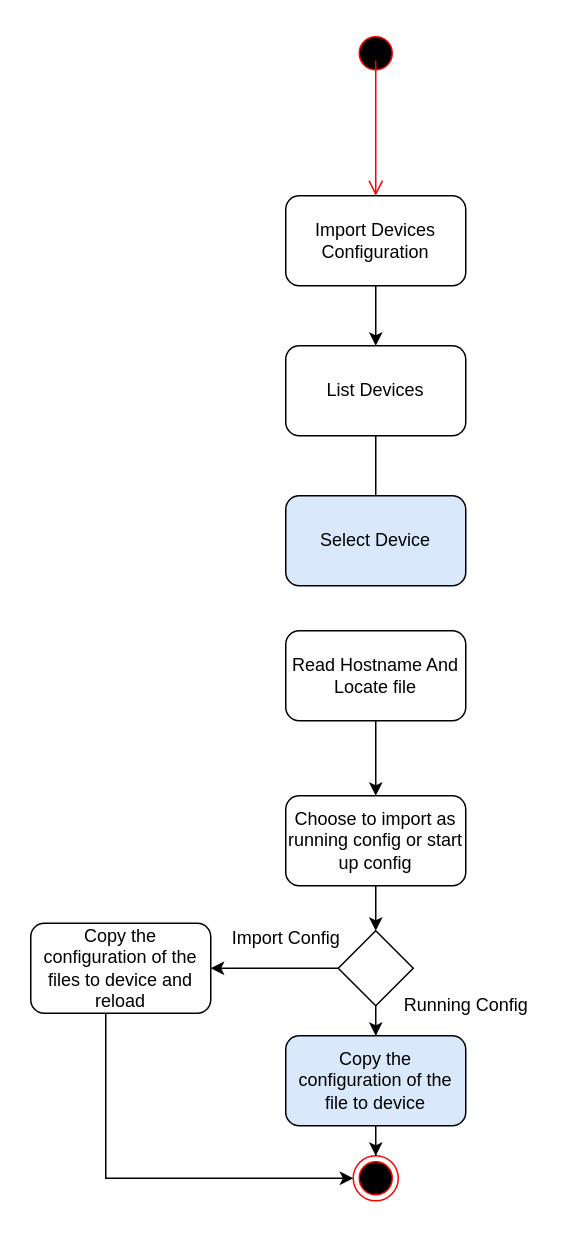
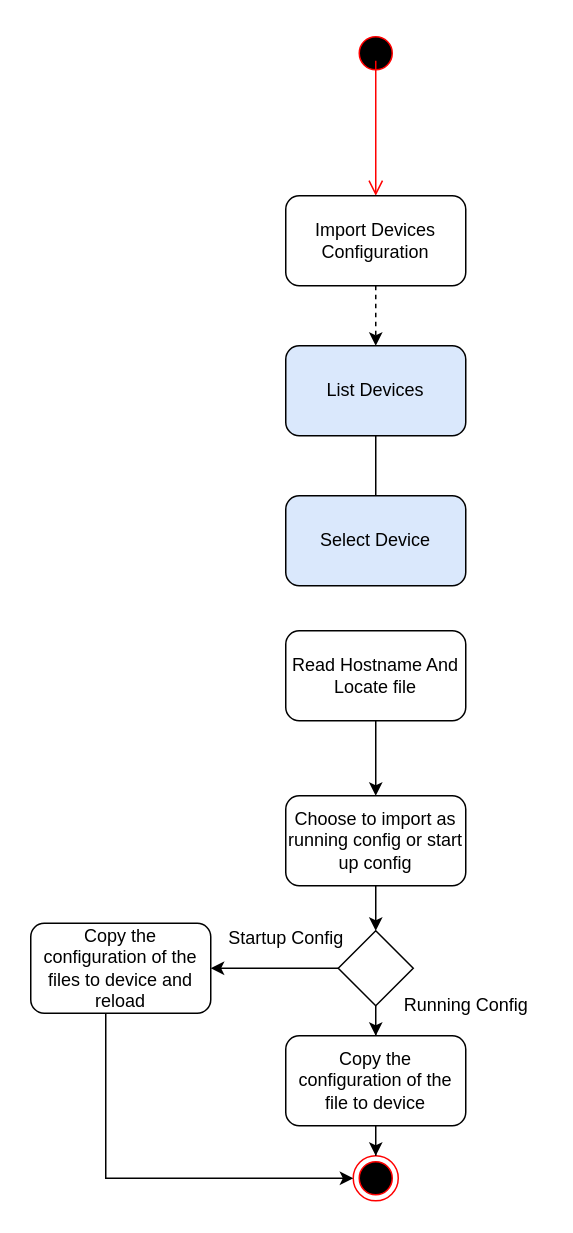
  <mxCell id="0" />
  <mxCell id="1" parent="0" />
  <mxCell id="2" value="" style="ellipse;html=1;shape=startState;fillColor=#000000;strokeColor=#ff0000;" vertex="1" parent="1"><mxGeometry x="235" y="20" width="30" height="30" as="geometry" /></mxCell>
  <mxCell id="3" value="" style="edgeStyle=orthogonalEdgeStyle;html=1;verticalAlign=bottom;endArrow=open;endSize=8;strokeColor=#ff0000;" edge="1" parent="1"><mxGeometry relative="1" as="geometry"><mxPoint x="250" y="130" as="targetPoint" /><mxPoint x="250" y="40" as="sourcePoint" /></mxGeometry></mxCell>
  <mxCell id="4" value="" style="ellipse;html=1;shape=endState;fillColor=#000000;strokeColor=#ff0000;" vertex="1" parent="1"><mxGeometry x="235" y="770" width="30" height="30" as="geometry" /></mxCell>
- <mxCell id="5" style="edgeStyle=orthogonalEdgeStyle;rounded=0;orthogonalLoop=1;jettySize=auto;html=1;entryX=0.5;entryY=0;entryDx=0;entryDy=0;" edge="1" parent="1" source="6" target="8"><mxGeometry relative="1" as="geometry"><mxPoint x="250" y="250" as="targetPoint" /></mxGeometry></mxCell>
+ <mxCell id="5" style="edgeStyle=orthogonalEdgeStyle;rounded=0;orthogonalLoop=1;jettySize=auto;html=1;entryX=0.5;entryY=0;entryDx=0;entryDy=0;dashed=1;" edge="1" parent="1" source="6" target="8"><mxGeometry relative="1" as="geometry"><mxPoint x="250" y="250" as="targetPoint" /></mxGeometry></mxCell>
  <mxCell id="6" value="Import Devices Configuration" style="rounded=1;whiteSpace=wrap;html=1;" vertex="1" parent="1"><mxGeometry x="190" y="130" width="120" height="60" as="geometry" /></mxCell>
  <mxCell id="7" value="" style="edgeStyle=orthogonalEdgeStyle;rounded=0;orthogonalLoop=1;jettySize=auto;html=1;endArrow=none;" edge="1" parent="1" source="8" target="9"><mxGeometry relative="1" as="geometry" /></mxCell>
- <mxCell id="8" value="List Devices" style="rounded=1;whiteSpace=wrap;html=1;" vertex="1" parent="1"><mxGeometry x="190" y="230" width="120" height="60" as="geometry" /></mxCell>
+ <mxCell id="8" value="List Devices" style="rounded=1;whiteSpace=wrap;html=1;fillColor=#dae8fc;" vertex="1" parent="1"><mxGeometry x="190" y="230" width="120" height="60" as="geometry" /></mxCell>
  <mxCell id="9" value="Select Device" style="rounded=1;whiteSpace=wrap;html=1;fillColor=#dae8fc;" vertex="1" parent="1"><mxGeometry x="190" y="330" width="120" height="60" as="geometry" /></mxCell>
  <mxCell id="10" style="edgeStyle=orthogonalEdgeStyle;rounded=0;orthogonalLoop=1;jettySize=auto;html=1;" edge="1" parent="1" source="11"><mxGeometry relative="1" as="geometry"><mxPoint x="250" y="530" as="targetPoint" /></mxGeometry></mxCell>
  <mxCell id="11" value="Read Hostname And Locate file" style="rounded=1;whiteSpace=wrap;html=1;" vertex="1" parent="1"><mxGeometry x="190" y="420" width="120" height="60" as="geometry" /></mxCell>
  <mxCell id="12" style="edgeStyle=orthogonalEdgeStyle;rounded=0;orthogonalLoop=1;jettySize=auto;html=1;entryX=0.5;entryY=0;entryDx=0;entryDy=0;" edge="1" parent="1" source="13" target="16"><mxGeometry relative="1" as="geometry" /></mxCell>
  <mxCell id="13" value="Choose to import as running config or start up config" style="rounded=1;whiteSpace=wrap;html=1;" vertex="1" parent="1"><mxGeometry x="190" y="530" width="120" height="60" as="geometry" /></mxCell>
  <mxCell id="14" style="edgeStyle=orthogonalEdgeStyle;rounded=0;orthogonalLoop=1;jettySize=auto;html=1;entryX=0.5;entryY=0;entryDx=0;entryDy=0;" edge="1" parent="1" source="16" target="20"><mxGeometry relative="1" as="geometry" /></mxCell>
  <mxCell id="15" style="edgeStyle=orthogonalEdgeStyle;rounded=0;orthogonalLoop=1;jettySize=auto;html=1;" edge="1" parent="1" source="16" target="18"><mxGeometry relative="1" as="geometry" /></mxCell>
  <mxCell id="16" value="" style="rhombus;whiteSpace=wrap;html=1;" vertex="1" parent="1"><mxGeometry x="225" y="620" width="50" height="50" as="geometry" /></mxCell>
  <mxCell id="17" style="edgeStyle=orthogonalEdgeStyle;rounded=0;orthogonalLoop=1;jettySize=auto;html=1;entryX=0;entryY=0.5;entryDx=0;entryDy=0;" edge="1" parent="1" source="18" target="4"><mxGeometry relative="1" as="geometry"><Array as="points"><mxPoint x="70" y="785" /></Array></mxGeometry></mxCell>
  <mxCell id="18" value="Copy the configuration of the files to device and reload" style="rounded=1;whiteSpace=wrap;html=1;" vertex="1" parent="1"><mxGeometry x="20" y="615" width="120" height="60" as="geometry" /></mxCell>
  <mxCell id="19" style="edgeStyle=orthogonalEdgeStyle;rounded=0;orthogonalLoop=1;jettySize=auto;html=1;entryX=0.5;entryY=0;entryDx=0;entryDy=0;" edge="1" parent="1" source="20" target="4"><mxGeometry relative="1" as="geometry" /></mxCell>
- <mxCell id="20" value="Copy the configuration of the file to device" style="rounded=1;whiteSpace=wrap;html=1;fillColor=#dae8fc;" vertex="1" parent="1"><mxGeometry x="190" y="690" width="120" height="60" as="geometry" /></mxCell>
+ <mxCell id="20" value="Copy the configuration of the file to device" style="rounded=1;whiteSpace=wrap;html=1;" vertex="1" parent="1"><mxGeometry x="190" y="690" width="120" height="60" as="geometry" /></mxCell>
  <mxCell id="21" value="Running Config" style="text;html=1;align=center;verticalAlign=middle;resizable=0;points=[];autosize=1;" vertex="1" parent="1"><mxGeometry x="260" y="660" width="100" height="20" as="geometry" /></mxCell>
- <mxCell id="22" value="Import Config" style="text;html=1;align=center;verticalAlign=middle;resizable=0;points=[];autosize=1;" vertex="1" parent="1"><mxGeometry x="145" y="615" width="90" height="20" as="geometry" /></mxCell>
+ <mxCell id="22" value="Startup Config" style="text;html=1;align=center;verticalAlign=middle;resizable=0;points=[];autosize=1;" vertex="1" parent="1"><mxGeometry x="145" y="615" width="90" height="20" as="geometry" /></mxCell>
